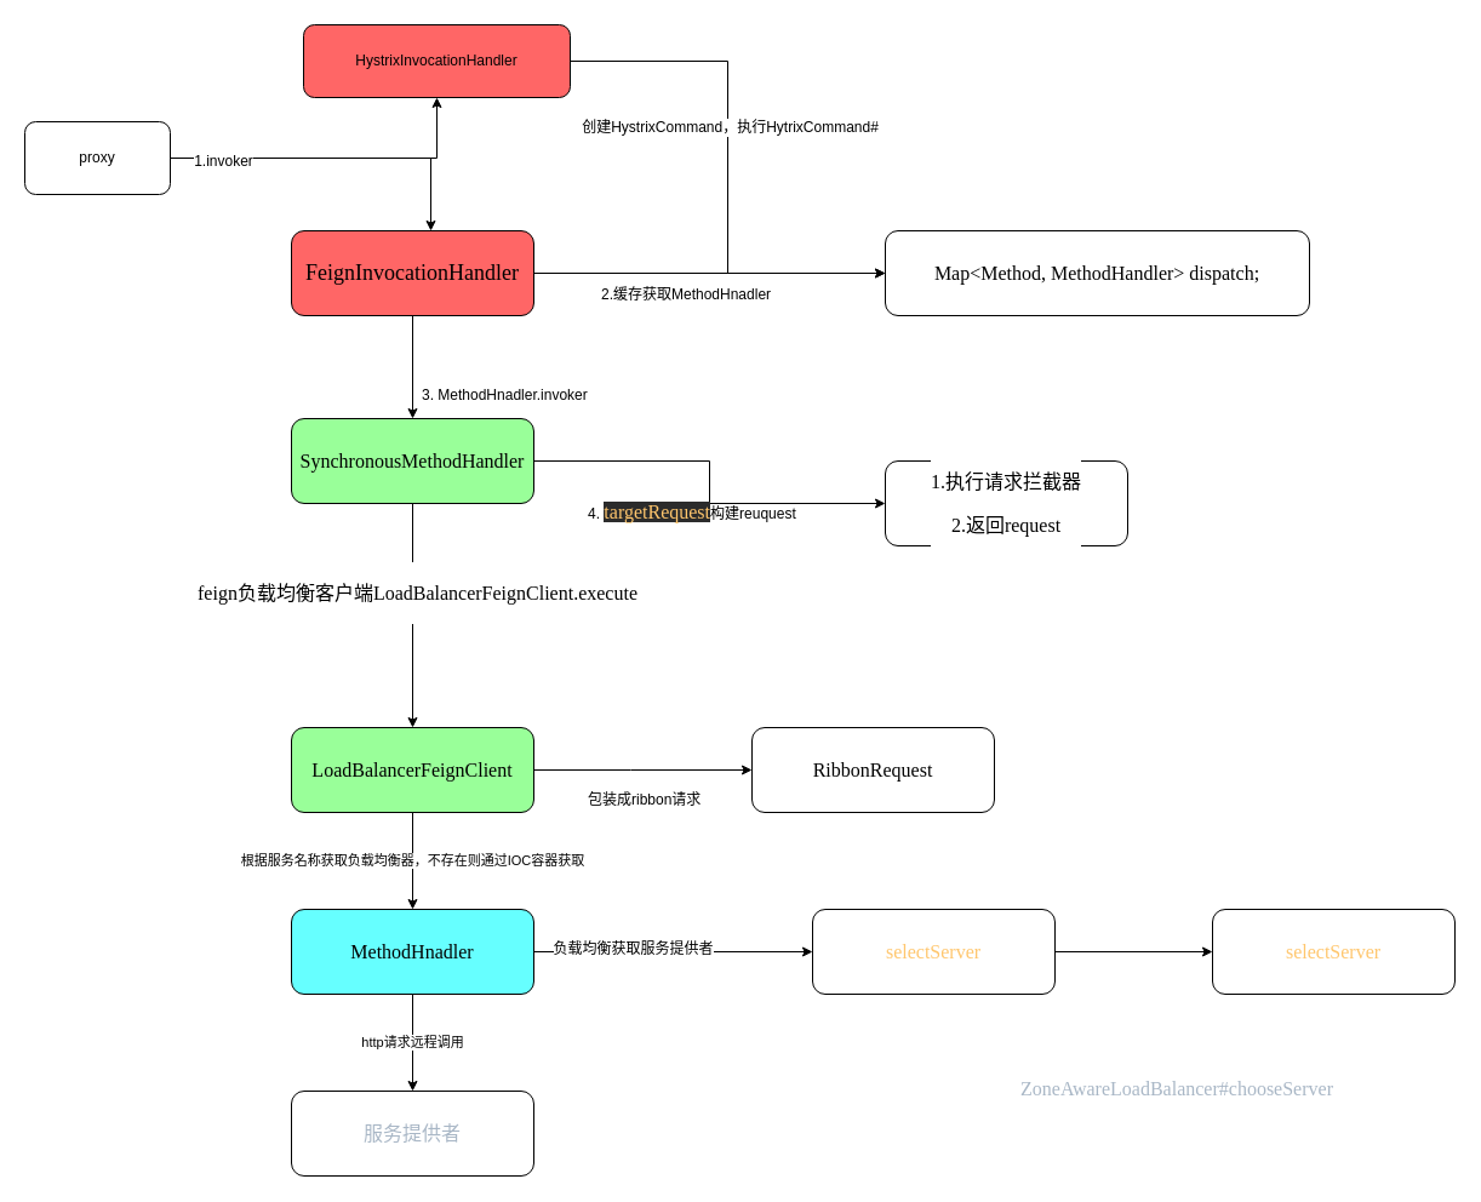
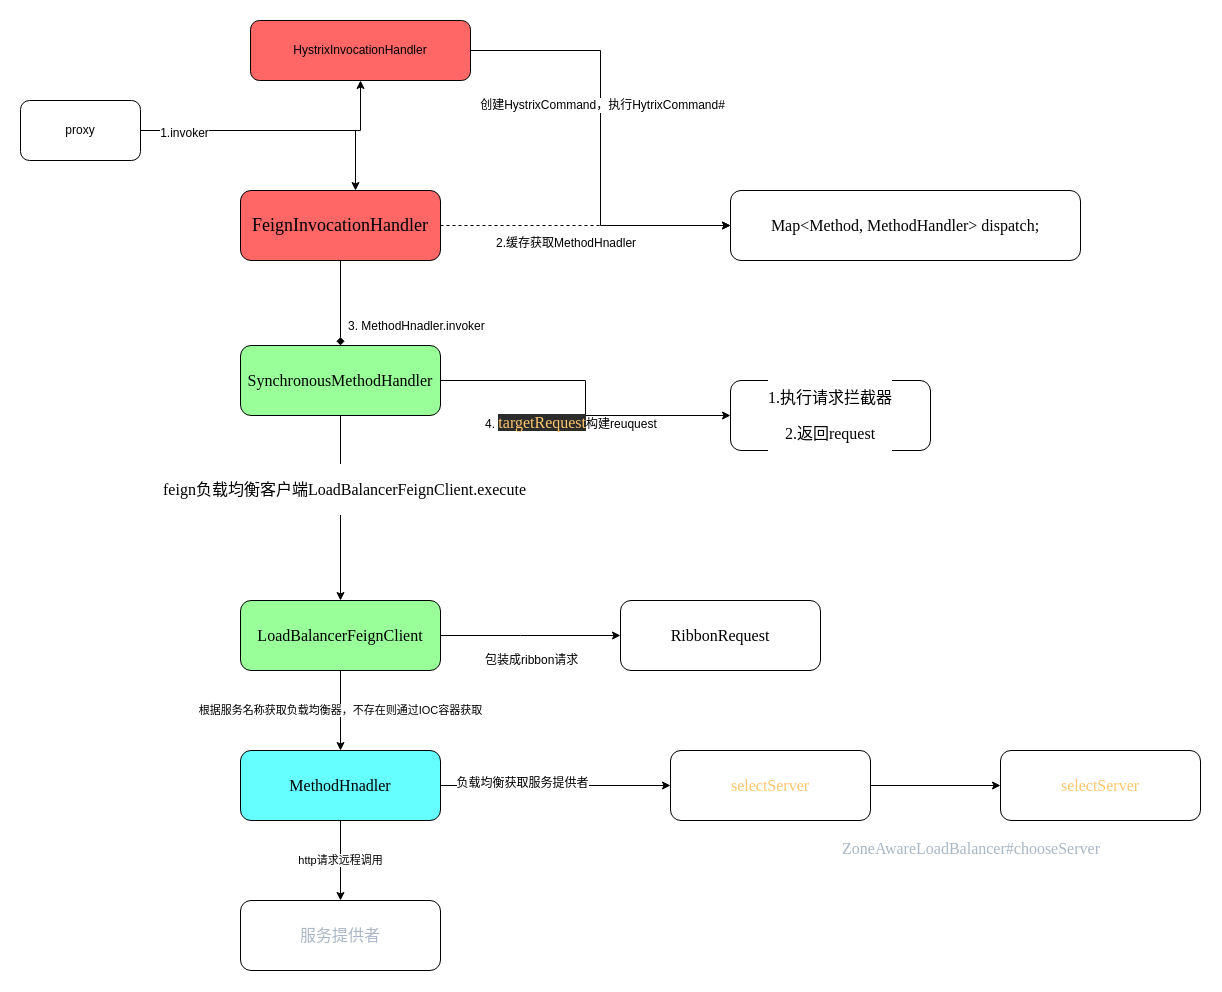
  <mxCell id="0" />
  <mxCell id="1" parent="0" />
  <mxCell id="2" value="" style="edgeStyle=orthogonalEdgeStyle;rounded=0;orthogonalLoop=1;jettySize=auto;html=1;" edge="1" parent="1" source="6" target="9"><mxGeometry relative="1" as="geometry" /></mxCell>
  <mxCell id="3" style="edgeStyle=orthogonalEdgeStyle;rounded=0;orthogonalLoop=1;jettySize=auto;html=1;entryX=0.575;entryY=0;entryDx=0;entryDy=0;entryPerimeter=0;" edge="1" parent="1" source="6" target="12"><mxGeometry relative="1" as="geometry" /></mxCell>
  <mxCell id="4" value="in" style="text;html=1;resizable=0;points=[];align=center;verticalAlign=middle;labelBackgroundColor=#ffffff;" vertex="1" connectable="0" parent="3"><mxGeometry x="-0.635" y="-3" relative="1" as="geometry"><mxPoint as="offset" /></mxGeometry></mxCell>
  <mxCell id="5" value="1.invoker" style="text;html=1;resizable=0;points=[];align=center;verticalAlign=middle;labelBackgroundColor=#ffffff;" vertex="1" connectable="0" parent="3"><mxGeometry x="-0.69" y="-2" relative="1" as="geometry"><mxPoint as="offset" /></mxGeometry></mxCell>
  <mxCell id="6" value="proxy" style="rounded=1;whiteSpace=wrap;html=1;" vertex="1" parent="1"><mxGeometry x="20" y="100" width="120" height="60" as="geometry" /></mxCell>
  <mxCell id="7" style="edgeStyle=orthogonalEdgeStyle;rounded=0;orthogonalLoop=1;jettySize=auto;html=1;entryX=0;entryY=0.5;entryDx=0;entryDy=0;" edge="1" parent="1" source="9" target="31"><mxGeometry relative="1" as="geometry" /></mxCell>
  <mxCell id="8" value="创建HystrixCommand，执行HytrixCommand#" style="text;html=1;resizable=0;points=[];align=center;verticalAlign=middle;labelBackgroundColor=#ffffff;" vertex="1" connectable="0" parent="7"><mxGeometry x="-0.393" y="-52" relative="1" as="geometry"><mxPoint x="53" y="52" as="offset" /></mxGeometry></mxCell>
  <mxCell id="9" value="HystrixInvocationHandler" style="rounded=1;whiteSpace=wrap;html=1;fillColor=#FF6666;" vertex="1" parent="1"><mxGeometry x="250" y="20" width="220" height="60" as="geometry" /></mxCell>
- <mxCell id="10" value="" style="edgeStyle=orthogonalEdgeStyle;rounded=0;orthogonalLoop=1;jettySize=auto;html=1;" edge="1" parent="1" source="12" target="31"><mxGeometry relative="1" as="geometry" /></mxCell>
- <mxCell id="11" value="" style="edgeStyle=orthogonalEdgeStyle;rounded=0;orthogonalLoop=1;jettySize=auto;html=1;" edge="1" parent="1" source="12" target="16"><mxGeometry relative="1" as="geometry" /></mxCell>
+ <mxCell id="10" value="" style="edgeStyle=orthogonalEdgeStyle;rounded=0;orthogonalLoop=1;jettySize=auto;html=1;dashed=1;" edge="1" parent="1" source="12" target="31"><mxGeometry relative="1" as="geometry" /></mxCell>
+ <mxCell id="11" value="" style="edgeStyle=orthogonalEdgeStyle;rounded=0;orthogonalLoop=1;jettySize=auto;html=1;endArrow=diamond;" edge="1" parent="1" source="12" target="16"><mxGeometry relative="1" as="geometry" /></mxCell>
  <mxCell id="12" value="&lt;pre style=&quot;&quot;&gt;&lt;font style=&quot;&quot; face=&quot;consolas&quot;&gt;&lt;font style=&quot;font-size: 18px;&quot;&gt;FeignInvocationHandler&lt;/font&gt;&lt;span style=&quot;color: rgb(169, 183, 198); background-color: rgb(43, 43, 43); font-size: 12pt;&quot;&gt;&lt;br&gt;&lt;/span&gt;&lt;/font&gt;&lt;/pre&gt;" style="rounded=1;whiteSpace=wrap;html=1;fillColor=#FF6666;" vertex="1" parent="1"><mxGeometry x="240" y="190" width="200" height="70" as="geometry" /></mxCell>
  <mxCell id="13" value="" style="edgeStyle=orthogonalEdgeStyle;rounded=0;orthogonalLoop=1;jettySize=auto;html=1;" edge="1" parent="1" source="16" target="30"><mxGeometry relative="1" as="geometry" /></mxCell>
  <mxCell id="14" value="" style="edgeStyle=orthogonalEdgeStyle;rounded=0;orthogonalLoop=1;jettySize=auto;html=1;" edge="1" parent="1" source="16" target="19"><mxGeometry relative="1" as="geometry"><Array as="points"><mxPoint x="340" y="490" /><mxPoint x="340" y="490" /></Array></mxGeometry></mxCell>
  <mxCell id="15" value="&lt;pre style=&quot;font-family: consolas; font-size: 12pt;&quot;&gt;feign负载均衡客户端LoadBalancerFeignClient.execute &lt;/pre&gt;" style="text;html=1;resizable=0;points=[];align=center;verticalAlign=middle;labelBackgroundColor=#ffffff;" vertex="1" connectable="0" parent="14"><mxGeometry x="-0.213" y="5" relative="1" as="geometry"><mxPoint as="offset" /></mxGeometry></mxCell>
  <mxCell id="16" value="&lt;pre style=&quot;&quot;&gt;&lt;pre style=&quot;font-family: consolas; font-size: 12pt;&quot;&gt;SynchronousMethodHandler&lt;/pre&gt;&lt;/pre&gt;" style="rounded=1;whiteSpace=wrap;html=1;fillColor=#99FF99;" vertex="1" parent="1"><mxGeometry x="240" y="345" width="200" height="70" as="geometry" /></mxCell>
  <mxCell id="17" value="" style="edgeStyle=orthogonalEdgeStyle;rounded=0;orthogonalLoop=1;jettySize=auto;html=1;" edge="1" parent="1" source="19" target="29"><mxGeometry relative="1" as="geometry"><Array as="points"><mxPoint x="520" y="635" /><mxPoint x="520" y="635" /></Array></mxGeometry></mxCell>
  <mxCell id="18" value="根据服务名称获取负载均衡器，不存在则通过IOC容器获取" style="edgeStyle=orthogonalEdgeStyle;rounded=0;orthogonalLoop=1;jettySize=auto;html=1;" edge="1" parent="1" source="19" target="24"><mxGeometry relative="1" as="geometry" /></mxCell>
  <mxCell id="19" value="&lt;pre style=&quot;&quot;&gt;&lt;pre style=&quot;font-family: consolas; font-size: 12pt;&quot;&gt;&lt;pre style=&quot;font-family: consolas; font-size: 12pt;&quot;&gt;LoadBalancerFeignClient&lt;/pre&gt;&lt;/pre&gt;&lt;/pre&gt;" style="rounded=1;whiteSpace=wrap;html=1;fillColor=#99FF99;" vertex="1" parent="1"><mxGeometry x="240" y="600" width="200" height="70" as="geometry" /></mxCell>
  <mxCell id="20" value="" style="edgeStyle=orthogonalEdgeStyle;rounded=0;orthogonalLoop=1;jettySize=auto;html=1;" edge="1" parent="1" source="24" target="27"><mxGeometry relative="1" as="geometry" /></mxCell>
  <mxCell id="21" value="&lt;pre style=&quot;background-color: #2b2b2b ; color: #a9b7c6 ; font-family: &amp;#34;consolas&amp;#34; ; font-size: 12.0pt&quot;&gt;&lt;br&gt;&lt;/pre&gt;" style="text;html=1;resizable=0;points=[];align=center;verticalAlign=middle;labelBackgroundColor=#ffffff;" vertex="1" connectable="0" parent="20"><mxGeometry x="-0.17" y="4" relative="1" as="geometry"><mxPoint as="offset" /></mxGeometry></mxCell>
  <mxCell id="22" value="负载均衡获取服务提供者" style="text;html=1;resizable=0;points=[];align=center;verticalAlign=middle;labelBackgroundColor=#ffffff;" vertex="1" connectable="0" parent="20"><mxGeometry x="-0.3" y="3" relative="1" as="geometry"><mxPoint as="offset" /></mxGeometry></mxCell>
  <mxCell id="23" value="http请求远程调用" style="edgeStyle=orthogonalEdgeStyle;rounded=0;orthogonalLoop=1;jettySize=auto;html=1;" edge="1" parent="1" source="24" target="25"><mxGeometry relative="1" as="geometry" /></mxCell>
  <mxCell id="24" value="&lt;pre style=&quot;&quot;&gt;&lt;pre style=&quot;font-family: consolas; font-size: 12pt;&quot;&gt;&lt;pre style=&quot;font-family: consolas; font-size: 12pt;&quot;&gt;&lt;pre style=&quot;font-family: consolas; font-size: 12pt;&quot;&gt;MethodHnadler&lt;/pre&gt;&lt;/pre&gt;&lt;/pre&gt;&lt;/pre&gt;" style="rounded=1;whiteSpace=wrap;html=1;fillColor=#66FFFF;" vertex="1" parent="1"><mxGeometry x="240" y="750" width="200" height="70" as="geometry" /></mxCell>
  <mxCell id="25" value="&lt;pre style=&quot;&quot;&gt;&lt;pre style=&quot;color: rgb(169, 183, 198); font-family: consolas; font-size: 12pt;&quot;&gt;&lt;pre style=&quot;font-family: consolas; font-size: 12pt;&quot;&gt;&lt;pre style=&quot;font-family: consolas; font-size: 12pt;&quot;&gt;服务提供者&lt;/pre&gt;&lt;/pre&gt;&lt;/pre&gt;&lt;/pre&gt;" style="rounded=1;whiteSpace=wrap;html=1;" vertex="1" parent="1"><mxGeometry x="240" y="900" width="200" height="70" as="geometry" /></mxCell>
  <mxCell id="26" value="" style="edgeStyle=orthogonalEdgeStyle;rounded=0;orthogonalLoop=1;jettySize=auto;html=1;" edge="1" parent="1" source="27" target="28"><mxGeometry relative="1" as="geometry" /></mxCell>
  <mxCell id="27" value="&lt;pre style=&quot;&quot;&gt;&lt;pre style=&quot;color: rgb(169, 183, 198); font-family: consolas; font-size: 12pt;&quot;&gt;&lt;pre style=&quot;font-family: consolas; font-size: 12pt;&quot;&gt;&lt;pre style=&quot;font-family: consolas; font-size: 12pt;&quot;&gt;&lt;pre style=&quot;font-family: consolas; font-size: 12pt;&quot;&gt;&lt;span style=&quot;color: rgb(255, 198, 109);&quot;&gt;selectServer&lt;/span&gt;&lt;/pre&gt;&lt;/pre&gt;&lt;/pre&gt;&lt;/pre&gt;&lt;/pre&gt;" style="rounded=1;whiteSpace=wrap;html=1;" vertex="1" parent="1"><mxGeometry x="670" y="750" width="200" height="70" as="geometry" /></mxCell>
  <mxCell id="28" value="&lt;pre style=&quot;&quot;&gt;&lt;pre style=&quot;color: rgb(169, 183, 198); font-family: consolas; font-size: 12pt;&quot;&gt;&lt;pre style=&quot;font-family: consolas; font-size: 12pt;&quot;&gt;&lt;pre style=&quot;font-family: consolas; font-size: 12pt;&quot;&gt;&lt;pre style=&quot;font-family: consolas; font-size: 12pt;&quot;&gt;&lt;span style=&quot;color: rgb(255, 198, 109);&quot;&gt;selectServer&lt;/span&gt;&lt;/pre&gt;&lt;/pre&gt;&lt;/pre&gt;&lt;/pre&gt;&lt;/pre&gt;" style="rounded=1;whiteSpace=wrap;html=1;" vertex="1" parent="1"><mxGeometry x="1000" y="750" width="200" height="70" as="geometry" /></mxCell>
  <mxCell id="29" value="&lt;pre style=&quot;&quot;&gt;&lt;pre style=&quot;font-family: consolas; font-size: 12pt;&quot;&gt;&lt;pre style=&quot;font-family: consolas; font-size: 12pt;&quot;&gt;&lt;pre style=&quot;font-family: consolas; font-size: 12pt;&quot;&gt;RibbonRequest&lt;/pre&gt;&lt;/pre&gt;&lt;/pre&gt;&lt;/pre&gt;" style="rounded=1;whiteSpace=wrap;html=1;" vertex="1" parent="1"><mxGeometry x="620" y="600" width="200" height="70" as="geometry" /></mxCell>
  <mxCell id="30" value="&lt;pre style=&quot;line-height: 120%;&quot;&gt;&lt;pre style=&quot;font-family: consolas; font-size: 12pt; line-height: 120%;&quot;&gt;&lt;span style=&quot;background-color: rgb(255, 255, 255);&quot;&gt;1.执行请求拦截器&lt;/span&gt;&lt;/pre&gt;&lt;pre style=&quot;font-family: consolas; font-size: 12pt; line-height: 120%;&quot;&gt;&lt;span style=&quot;background-color: rgb(255, 255, 255);&quot;&gt;2.返回request&lt;/span&gt;&lt;/pre&gt;&lt;/pre&gt;" style="rounded=1;whiteSpace=wrap;html=1;fillColor=#FFFFFF;fontColor=#000000;labelBackgroundColor=default;" vertex="1" parent="1"><mxGeometry x="730" y="380" width="200" height="70" as="geometry" /></mxCell>
  <mxCell id="31" value="&lt;pre style=&quot;&quot;&gt;&lt;pre style=&quot;&quot;&gt;&lt;font style=&quot;&quot; face=&quot;consolas&quot;&gt;&lt;span style=&quot;font-size: 16px;&quot;&gt;Map&amp;lt;Method, MethodHandler&amp;gt; dispatch;&lt;/span&gt;&lt;span style=&quot;color: rgb(169, 183, 198); background-color: rgb(43, 43, 43); font-size: 12pt;&quot;&gt;&lt;br&gt;&lt;/span&gt;&lt;/font&gt;&lt;/pre&gt;&lt;/pre&gt;" style="rounded=1;whiteSpace=wrap;html=1;" vertex="1" parent="1"><mxGeometry x="730" y="190" width="350" height="70" as="geometry" /></mxCell>
  <mxCell id="32" value="2.缓存获取MethodHnadler" style="text;html=1;resizable=0;points=[];autosize=1;align=left;verticalAlign=top;spacingTop=-4;" vertex="1" parent="1"><mxGeometry x="494" y="233" width="160" height="20" as="geometry" /></mxCell>
  <mxCell id="33" value="3. MethodHnadler.invoker" style="text;html=1;resizable=0;points=[];autosize=1;align=left;verticalAlign=top;spacingTop=-4;" vertex="1" parent="1"><mxGeometry x="346" y="316" width="150" height="20" as="geometry" /></mxCell>
  <mxCell id="34" value="4.&amp;nbsp;&lt;span style=&quot;color: rgb(255 , 198 , 109) ; background-color: rgb(43 , 43 , 43) ; font-family: &amp;#34;consolas&amp;#34; ; font-size: 12pt&quot;&gt;targetRequest&lt;/span&gt;&lt;span&gt;构建reuquest&lt;/span&gt;" style="text;html=1;resizable=0;points=[];autosize=1;align=left;verticalAlign=top;spacingTop=-4;" vertex="1" parent="1"><mxGeometry x="483" y="410" width="210" height="20" as="geometry" /></mxCell>
  <mxCell id="35" value="包装成ribbon请求" style="text;html=1;resizable=0;points=[];autosize=1;align=left;verticalAlign=top;spacingTop=-4;" vertex="1" parent="1"><mxGeometry x="483" y="650" width="110" height="20" as="geometry" /></mxCell>
- <mxCell id="36" value="&lt;pre style=&quot;color: rgb(169, 183, 198); font-family: consolas; font-size: 12pt;&quot;&gt;&lt;span style=&quot;font-family: consolas; font-size: 12pt; white-space: nowrap;&quot;&gt;ZoneAwareLoadBalancer&lt;/span&gt;#chooseServer&lt;/pre&gt;" style="text;html=1;resizable=0;points=[];autosize=1;align=left;verticalAlign=top;spacingTop=-4;" vertex="1" parent="1"><mxGeometry x="840" y="870" width="320" height="60" as="geometry" /></mxCell>
+ <mxCell id="36" value="&lt;pre style=&quot;color: rgb(169, 183, 198); font-family: consolas; font-size: 12pt;&quot;&gt;&lt;span style=&quot;font-family: consolas; font-size: 12pt; white-space: nowrap;&quot;&gt;ZoneAwareLoadBalancer&lt;/span&gt;#chooseServer&lt;/pre&gt;" style="text;html=1;resizable=0;points=[];autosize=1;align=left;verticalAlign=top;spacingTop=-4;" vertex="1" parent="1"><mxGeometry x="840" y="820" width="320" height="60" as="geometry" /></mxCell>
